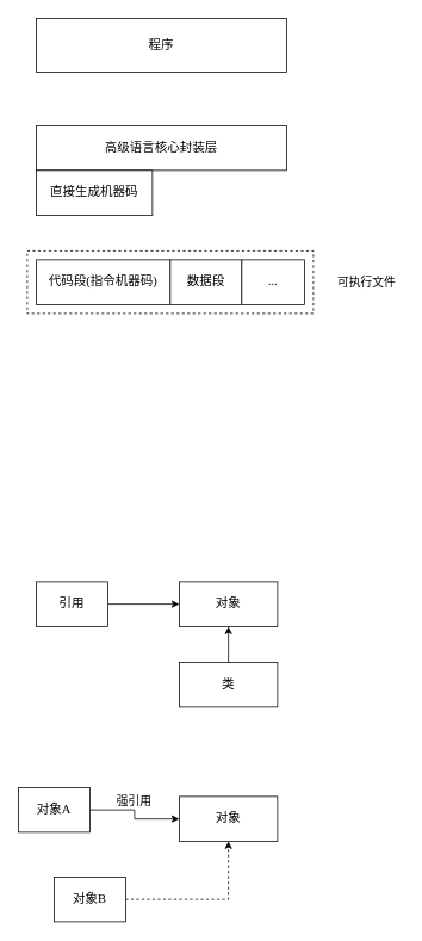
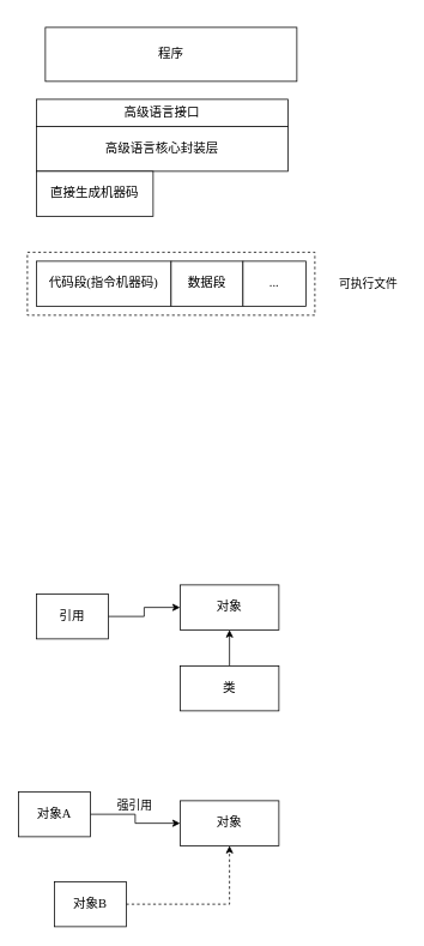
  <mxCell id="0" />
  <mxCell id="1" parent="0" />
  <mxCell id="2" value="" style="rounded=0;whiteSpace=wrap;html=1;fillColor=none;dashed=1;" vertex="1" parent="1"><mxGeometry x="30" y="280" width="320" height="70" as="geometry" /></mxCell>
- <mxCell id="4" value="&lt;font face=&quot;menlo&quot; style=&quot;font-size: 14px&quot;&gt;程序&lt;/font&gt;" style="rounded=0;whiteSpace=wrap;html=1;" vertex="1" parent="1"><mxGeometry x="40" y="20" width="280" height="60" as="geometry" /></mxCell>
+ <mxCell id="3" value="&lt;font face=&quot;menlo&quot; style=&quot;font-size: 14px&quot;&gt;高级语言接口&lt;/font&gt;" style="rounded=0;whiteSpace=wrap;html=1;" vertex="1" parent="1"><mxGeometry x="40" y="110" width="280" height="30" as="geometry" /></mxCell>
+ <mxCell id="4" value="&lt;font face=&quot;menlo&quot; style=&quot;font-size: 14px&quot;&gt;程序&lt;/font&gt;" style="rounded=0;whiteSpace=wrap;html=1;" vertex="1" parent="1"><mxGeometry x="50" y="30" width="280" height="60" as="geometry" /></mxCell>
  <mxCell id="5" value="&lt;font face=&quot;menlo&quot; style=&quot;font-size: 14px&quot;&gt;高级语言核心封装层&lt;/font&gt;" style="rounded=0;whiteSpace=wrap;html=1;" vertex="1" parent="1"><mxGeometry x="40" y="140" width="280" height="50" as="geometry" /></mxCell>
  <mxCell id="6" value="&lt;font face=&quot;menlo&quot; style=&quot;font-size: 14px&quot;&gt;直接生成机器码&lt;/font&gt;" style="rounded=0;whiteSpace=wrap;html=1;" vertex="1" parent="1"><mxGeometry x="40" y="190" width="130" height="50" as="geometry" /></mxCell>
  <mxCell id="7" value="&lt;font face=&quot;menlo&quot; style=&quot;font-size: 14px&quot;&gt;代码段(指令机器码)&lt;/font&gt;" style="rounded=0;whiteSpace=wrap;html=1;" vertex="1" parent="1"><mxGeometry x="40" y="290" width="150" height="50" as="geometry" /></mxCell>
  <mxCell id="8" value="&lt;font face=&quot;menlo&quot; style=&quot;font-size: 14px&quot;&gt;数据段&lt;/font&gt;" style="rounded=0;whiteSpace=wrap;html=1;" vertex="1" parent="1"><mxGeometry x="190" y="290" width="80" height="50" as="geometry" /></mxCell>
  <mxCell id="9" value="&lt;font face=&quot;menlo&quot; style=&quot;font-size: 14px&quot;&gt;...&lt;/font&gt;" style="rounded=0;whiteSpace=wrap;html=1;" vertex="1" parent="1"><mxGeometry x="270" y="290" width="70" height="50" as="geometry" /></mxCell>
  <mxCell id="10" value="&lt;font face=&quot;menlo&quot;&gt;可执行文件&lt;/font&gt;" style="text;html=1;strokeColor=none;fillColor=none;align=center;verticalAlign=middle;whiteSpace=wrap;rounded=0;dashed=1;fontSize=13;" vertex="1" parent="1"><mxGeometry x="370" y="300" width="80" height="30" as="geometry" /></mxCell>
  <mxCell id="11" value="" style="edgeStyle=orthogonalEdgeStyle;rounded=0;orthogonalLoop=1;jettySize=auto;html=1;" edge="1" parent="1" source="12" target="13"><mxGeometry relative="1" as="geometry" /></mxCell>
- <mxCell id="12" value="&lt;font face=&quot;menlo&quot; style=&quot;font-size: 14px&quot;&gt;引用&lt;/font&gt;" style="rounded=0;whiteSpace=wrap;html=1;" vertex="1" parent="1"><mxGeometry x="40" y="650" width="80" height="50" as="geometry" /></mxCell>
+ <mxCell id="12" value="&lt;font face=&quot;menlo&quot; style=&quot;font-size: 14px&quot;&gt;引用&lt;/font&gt;" style="rounded=0;whiteSpace=wrap;html=1;" vertex="1" parent="1"><mxGeometry x="40" y="660" width="80" height="50" as="geometry" /></mxCell>
  <mxCell id="13" value="&lt;font face=&quot;menlo&quot; style=&quot;font-size: 14px&quot;&gt;对象&lt;/font&gt;" style="rounded=0;whiteSpace=wrap;html=1;" vertex="1" parent="1"><mxGeometry x="200" y="650" width="110" height="50" as="geometry" /></mxCell>
  <mxCell id="14" style="edgeStyle=orthogonalEdgeStyle;rounded=0;orthogonalLoop=1;jettySize=auto;html=1;exitX=0.5;exitY=0;exitDx=0;exitDy=0;entryX=0.5;entryY=1;entryDx=0;entryDy=0;" edge="1" parent="1" source="15" target="13"><mxGeometry relative="1" as="geometry" /></mxCell>
  <mxCell id="15" value="&lt;font face=&quot;menlo&quot; style=&quot;font-size: 14px&quot;&gt;类&lt;/font&gt;" style="rounded=0;whiteSpace=wrap;html=1;" vertex="1" parent="1"><mxGeometry x="200" y="740" width="110" height="50" as="geometry" /></mxCell>
  <mxCell id="16" value="&lt;font face=&quot;menlo&quot; style=&quot;font-size: 14px&quot;&gt;对象&lt;/font&gt;" style="rounded=0;whiteSpace=wrap;html=1;" vertex="1" parent="1"><mxGeometry x="200" y="890" width="110" height="50" as="geometry" /></mxCell>
  <mxCell id="17" style="edgeStyle=orthogonalEdgeStyle;rounded=0;orthogonalLoop=1;jettySize=auto;html=1;exitX=1;exitY=0.5;exitDx=0;exitDy=0;entryX=0;entryY=0.5;entryDx=0;entryDy=0;" edge="1" parent="1" source="18" target="16"><mxGeometry relative="1" as="geometry" /></mxCell>
  <mxCell id="18" value="&lt;font face=&quot;menlo&quot; style=&quot;font-size: 14px&quot;&gt;对象A&lt;/font&gt;" style="rounded=0;whiteSpace=wrap;html=1;" vertex="1" parent="1"><mxGeometry x="20" y="880" width="80" height="50" as="geometry" /></mxCell>
  <mxCell id="19" style="edgeStyle=orthogonalEdgeStyle;rounded=0;orthogonalLoop=1;jettySize=auto;html=1;exitX=1;exitY=0.5;exitDx=0;exitDy=0;entryX=0.5;entryY=1;entryDx=0;entryDy=0;dashed=1;" edge="1" parent="1" source="20" target="16"><mxGeometry relative="1" as="geometry" /></mxCell>
  <mxCell id="20" value="&lt;font face=&quot;menlo&quot; style=&quot;font-size: 14px&quot;&gt;对象B&lt;/font&gt;" style="rounded=0;whiteSpace=wrap;html=1;" vertex="1" parent="1"><mxGeometry x="60" y="980" width="80" height="50" as="geometry" /></mxCell>
  <mxCell id="21" value="&lt;font face=&quot;menlo&quot;&gt;强引用&lt;/font&gt;" style="text;html=1;strokeColor=none;fillColor=none;align=center;verticalAlign=middle;whiteSpace=wrap;rounded=0;dashed=1;fontSize=13;" vertex="1" parent="1"><mxGeometry x="110" y="880" width="80" height="30" as="geometry" /></mxCell>
